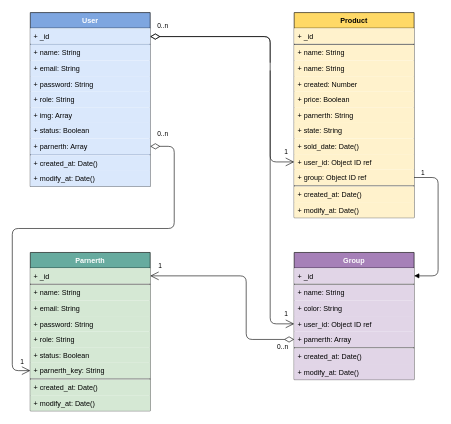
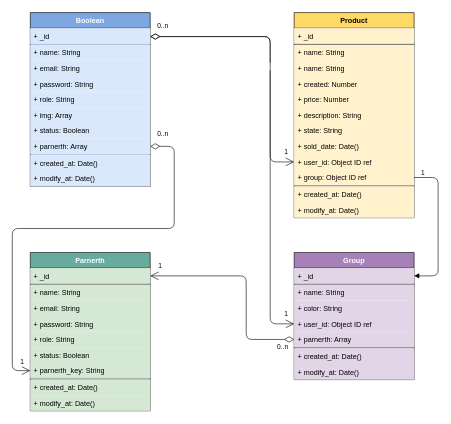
  <mxCell id="0" />
  <mxCell id="1" parent="0" />
- <mxCell id="2" value="User" style="swimlane;fontStyle=1;align=center;verticalAlign=top;childLayout=stackLayout;horizontal=1;startSize=26;horizontalStack=0;resizeParent=1;resizeParentMax=0;resizeLast=0;collapsible=1;marginBottom=0;fillColor=#7EA6E0;fontColor=#FFFFFF;" parent="1" vertex="1"><mxGeometry x="50" y="20" width="200" height="290" as="geometry" /></mxCell>
+ <mxCell id="2" value="Boolean" style="swimlane;fontStyle=1;align=center;verticalAlign=top;childLayout=stackLayout;horizontal=1;startSize=26;horizontalStack=0;resizeParent=1;resizeParentMax=0;resizeLast=0;collapsible=1;marginBottom=0;fillColor=#7EA6E0;fontColor=#FFFFFF;" parent="1" vertex="1"><mxGeometry x="50" y="20" width="200" height="290" as="geometry" /></mxCell>
  <mxCell id="3" value="+ _id" style="text;fillColor=#dae8fc;align=left;verticalAlign=top;spacingLeft=4;spacingRight=4;overflow=hidden;rotatable=0;points=[[0,0.5],[1,0.5]];portConstraint=eastwest;" parent="2" vertex="1"><mxGeometry y="26" width="200" height="26" as="geometry" /></mxCell>
  <mxCell id="4" value="" style="line;strokeWidth=1;align=left;verticalAlign=middle;spacingTop=-1;spacingLeft=3;spacingRight=3;rotatable=0;labelPosition=right;points=[];portConstraint=eastwest;fillColor=#dae8fc;strokeColor=#6c8ebf;" parent="2" vertex="1"><mxGeometry y="52" width="200" height="2" as="geometry" /></mxCell>
  <mxCell id="5" value="+ name: String" style="text;fillColor=#dae8fc;align=left;verticalAlign=top;spacingLeft=4;spacingRight=4;overflow=hidden;rotatable=0;points=[[0,0.5],[1,0.5]];portConstraint=eastwest;fontStyle=0" parent="2" vertex="1"><mxGeometry y="54" width="200" height="26" as="geometry" /></mxCell>
  <mxCell id="6" value="+ email: String" style="text;fillColor=#dae8fc;align=left;verticalAlign=top;spacingLeft=4;spacingRight=4;overflow=hidden;rotatable=0;points=[[0,0.5],[1,0.5]];portConstraint=eastwest;" parent="2" vertex="1"><mxGeometry y="80" width="200" height="26" as="geometry" /></mxCell>
  <mxCell id="7" value="+ password: String" style="text;fillColor=#dae8fc;align=left;verticalAlign=top;spacingLeft=4;spacingRight=4;overflow=hidden;rotatable=0;points=[[0,0.5],[1,0.5]];portConstraint=eastwest;" parent="2" vertex="1"><mxGeometry y="106" width="200" height="26" as="geometry" /></mxCell>
  <mxCell id="8" value="+ role: String" style="text;fillColor=#dae8fc;align=left;verticalAlign=top;spacingLeft=4;spacingRight=4;overflow=hidden;rotatable=0;points=[[0,0.5],[1,0.5]];portConstraint=eastwest;" parent="2" vertex="1"><mxGeometry y="132" width="200" height="26" as="geometry" /></mxCell>
  <mxCell id="9" value="+ img: Array" style="text;fillColor=#dae8fc;align=left;verticalAlign=top;spacingLeft=4;spacingRight=4;overflow=hidden;rotatable=0;points=[[0,0.5],[1,0.5]];portConstraint=eastwest;" parent="2" vertex="1"><mxGeometry y="158" width="200" height="26" as="geometry" /></mxCell>
  <mxCell id="10" value="+ status: Boolean" style="text;fillColor=#dae8fc;align=left;verticalAlign=top;spacingLeft=4;spacingRight=4;overflow=hidden;rotatable=0;points=[[0,0.5],[1,0.5]];portConstraint=eastwest;" parent="2" vertex="1"><mxGeometry y="184" width="200" height="26" as="geometry" /></mxCell>
  <mxCell id="11" value="+ parnerth: Array" style="text;fillColor=#dae8fc;align=left;verticalAlign=top;spacingLeft=4;spacingRight=4;overflow=hidden;rotatable=0;points=[[0,0.5],[1,0.5]];portConstraint=eastwest;" parent="2" vertex="1"><mxGeometry y="210" width="200" height="26" as="geometry" /></mxCell>
  <mxCell id="12" value="" style="line;strokeWidth=1;align=left;verticalAlign=middle;spacingTop=-1;spacingLeft=3;spacingRight=3;rotatable=0;labelPosition=right;points=[];portConstraint=eastwest;fillColor=#dae8fc;strokeColor=#6c8ebf;" parent="2" vertex="1"><mxGeometry y="236" width="200" height="2" as="geometry" /></mxCell>
  <mxCell id="13" value="+ created_at: Date()" style="text;fillColor=#dae8fc;align=left;verticalAlign=top;spacingLeft=4;spacingRight=4;overflow=hidden;rotatable=0;points=[[0,0.5],[1,0.5]];portConstraint=eastwest;fontStyle=0" parent="2" vertex="1"><mxGeometry y="238" width="200" height="26" as="geometry" /></mxCell>
  <mxCell id="14" value="+ modify_at: Date()" style="text;fillColor=#dae8fc;align=left;verticalAlign=top;spacingLeft=4;spacingRight=4;overflow=hidden;rotatable=0;points=[[0,0.5],[1,0.5]];portConstraint=eastwest;fontStyle=0" parent="2" vertex="1"><mxGeometry y="264" width="200" height="26" as="geometry" /></mxCell>
  <mxCell id="15" value="Parnerth" style="swimlane;fontStyle=1;align=center;verticalAlign=top;childLayout=stackLayout;horizontal=1;startSize=26;horizontalStack=0;resizeParent=1;resizeParentMax=0;resizeLast=0;collapsible=1;marginBottom=0;fillColor=#67AB9F;fontColor=#FFFFFF;" parent="1" vertex="1"><mxGeometry x="50" y="420" width="200" height="264" as="geometry"><mxRectangle x="480" y="80" width="80" height="26" as="alternateBounds" /></mxGeometry></mxCell>
  <mxCell id="16" value="+ _id" style="text;fillColor=#d5e8d4;align=left;verticalAlign=top;spacingLeft=4;spacingRight=4;overflow=hidden;rotatable=0;points=[[0,0.5],[1,0.5]];portConstraint=eastwest;" parent="15" vertex="1"><mxGeometry y="26" width="200" height="26" as="geometry" /></mxCell>
  <mxCell id="17" value="" style="line;strokeWidth=1;fillColor=none;align=left;verticalAlign=middle;spacingTop=-1;spacingLeft=3;spacingRight=3;rotatable=0;labelPosition=right;points=[];portConstraint=eastwest;" parent="15" vertex="1"><mxGeometry y="52" width="200" height="2" as="geometry" /></mxCell>
  <mxCell id="18" value="+ name: String" style="text;fillColor=#d5e8d4;align=left;verticalAlign=top;spacingLeft=4;spacingRight=4;overflow=hidden;rotatable=0;points=[[0,0.5],[1,0.5]];portConstraint=eastwest;fontStyle=0;" parent="15" vertex="1"><mxGeometry y="54" width="200" height="26" as="geometry" /></mxCell>
  <mxCell id="19" value="+ email: String" style="text;fillColor=#d5e8d4;align=left;verticalAlign=top;spacingLeft=4;spacingRight=4;overflow=hidden;rotatable=0;points=[[0,0.5],[1,0.5]];portConstraint=eastwest;fontStyle=0;" parent="15" vertex="1"><mxGeometry y="80" width="200" height="26" as="geometry" /></mxCell>
  <mxCell id="20" value="+ password: String" style="text;fillColor=#d5e8d4;align=left;verticalAlign=top;spacingLeft=4;spacingRight=4;overflow=hidden;rotatable=0;points=[[0,0.5],[1,0.5]];portConstraint=eastwest;fontStyle=0;" parent="15" vertex="1"><mxGeometry y="106" width="200" height="26" as="geometry" /></mxCell>
  <mxCell id="21" value="+ role: String" style="text;fillColor=#d5e8d4;align=left;verticalAlign=top;spacingLeft=4;spacingRight=4;overflow=hidden;rotatable=0;points=[[0,0.5],[1,0.5]];portConstraint=eastwest;fontStyle=0;" parent="15" vertex="1"><mxGeometry y="132" width="200" height="26" as="geometry" /></mxCell>
  <mxCell id="22" value="+ status: Boolean" style="text;fillColor=#d5e8d4;align=left;verticalAlign=top;spacingLeft=4;spacingRight=4;overflow=hidden;rotatable=0;points=[[0,0.5],[1,0.5]];portConstraint=eastwest;fontStyle=0;" parent="15" vertex="1"><mxGeometry y="158" width="200" height="26" as="geometry" /></mxCell>
  <mxCell id="23" value="+ parnerth_key: String" style="text;fillColor=#d5e8d4;align=left;verticalAlign=top;spacingLeft=4;spacingRight=4;overflow=hidden;rotatable=0;points=[[0,0.5],[1,0.5]];portConstraint=eastwest;fontStyle=0;" parent="15" vertex="1"><mxGeometry y="184" width="200" height="26" as="geometry" /></mxCell>
  <mxCell id="24" value="" style="line;strokeWidth=1;fillColor=none;align=left;verticalAlign=middle;spacingTop=-1;spacingLeft=3;spacingRight=3;rotatable=0;labelPosition=right;points=[];portConstraint=eastwest;" parent="15" vertex="1"><mxGeometry y="210" width="200" height="2" as="geometry" /></mxCell>
  <mxCell id="25" value="+ created_at: Date()" style="text;fillColor=#d5e8d4;align=left;verticalAlign=top;spacingLeft=4;spacingRight=4;overflow=hidden;rotatable=0;points=[[0,0.5],[1,0.5]];portConstraint=eastwest;fontStyle=0;" parent="15" vertex="1"><mxGeometry y="212" width="200" height="26" as="geometry" /></mxCell>
  <mxCell id="26" value="+ modify_at: Date()" style="text;fillColor=#d5e8d4;align=left;verticalAlign=top;spacingLeft=4;spacingRight=4;overflow=hidden;rotatable=0;points=[[0,0.5],[1,0.5]];portConstraint=eastwest;fontStyle=0;" parent="15" vertex="1"><mxGeometry y="238" width="200" height="26" as="geometry" /></mxCell>
  <mxCell id="27" value="Group" style="swimlane;fontStyle=1;align=center;verticalAlign=top;childLayout=stackLayout;horizontal=1;startSize=26;horizontalStack=0;resizeParent=1;resizeParentMax=0;resizeLast=0;collapsible=1;marginBottom=0;fontColor=#FFFFFF;fillColor=#A680B8;" parent="1" vertex="1"><mxGeometry x="490" y="420" width="200" height="212" as="geometry" /></mxCell>
  <mxCell id="28" value="+ _id" style="text;fillColor=#e1d5e7;align=left;verticalAlign=top;spacingLeft=4;spacingRight=4;overflow=hidden;rotatable=0;points=[[0,0.5],[1,0.5]];portConstraint=eastwest;" parent="27" vertex="1"><mxGeometry y="26" width="200" height="26" as="geometry" /></mxCell>
  <mxCell id="29" value="" style="line;strokeWidth=1;fillColor=none;align=left;verticalAlign=middle;spacingTop=-1;spacingLeft=3;spacingRight=3;rotatable=0;labelPosition=right;points=[];portConstraint=eastwest;" parent="27" vertex="1"><mxGeometry y="52" width="200" height="2" as="geometry" /></mxCell>
  <mxCell id="30" value="+ name: String" style="text;fillColor=#e1d5e7;align=left;verticalAlign=top;spacingLeft=4;spacingRight=4;overflow=hidden;rotatable=0;points=[[0,0.5],[1,0.5]];portConstraint=eastwest;fontStyle=0;" parent="27" vertex="1"><mxGeometry y="54" width="200" height="26" as="geometry" /></mxCell>
  <mxCell id="31" value="+ color: String" style="text;fillColor=#e1d5e7;align=left;verticalAlign=top;spacingLeft=4;spacingRight=4;overflow=hidden;rotatable=0;points=[[0,0.5],[1,0.5]];portConstraint=eastwest;fontStyle=0;" parent="27" vertex="1"><mxGeometry y="80" width="200" height="26" as="geometry" /></mxCell>
  <mxCell id="32" value="+ user_id: Object ID ref" style="text;fillColor=#e1d5e7;align=left;verticalAlign=top;spacingLeft=4;spacingRight=4;overflow=hidden;rotatable=0;points=[[0,0.5],[1,0.5]];portConstraint=eastwest;fontStyle=0;" parent="27" vertex="1"><mxGeometry y="106" width="200" height="26" as="geometry" /></mxCell>
  <mxCell id="33" value="+ parnerth: Array" style="text;fillColor=#e1d5e7;align=left;verticalAlign=top;spacingLeft=4;spacingRight=4;overflow=hidden;rotatable=0;points=[[0,0.5],[1,0.5]];portConstraint=eastwest;" parent="27" vertex="1"><mxGeometry y="132" width="200" height="26" as="geometry" /></mxCell>
  <mxCell id="34" value="" style="line;strokeWidth=1;fillColor=none;align=left;verticalAlign=middle;spacingTop=-1;spacingLeft=3;spacingRight=3;rotatable=0;labelPosition=right;points=[];portConstraint=eastwest;" parent="27" vertex="1"><mxGeometry y="158" width="200" height="2" as="geometry" /></mxCell>
  <mxCell id="35" value="+ created_at: Date()" style="text;fillColor=#e1d5e7;align=left;verticalAlign=top;spacingLeft=4;spacingRight=4;overflow=hidden;rotatable=0;points=[[0,0.5],[1,0.5]];portConstraint=eastwest;fontStyle=0;" parent="27" vertex="1"><mxGeometry y="160" width="200" height="26" as="geometry" /></mxCell>
  <mxCell id="36" value="+ modify_at: Date()" style="text;fillColor=#e1d5e7;align=left;verticalAlign=top;spacingLeft=4;spacingRight=4;overflow=hidden;rotatable=0;points=[[0,0.5],[1,0.5]];portConstraint=eastwest;fontStyle=0;" parent="27" vertex="1"><mxGeometry y="186" width="200" height="26" as="geometry" /></mxCell>
  <mxCell id="37" value="Product" style="swimlane;fontStyle=1;align=center;verticalAlign=top;childLayout=stackLayout;horizontal=1;startSize=26;horizontalStack=0;resizeParent=1;resizeParentMax=0;resizeLast=0;collapsible=1;marginBottom=0;fillColor=#FFD966;" parent="1" vertex="1"><mxGeometry x="490" y="20" width="200" height="342" as="geometry" /></mxCell>
  <mxCell id="38" value="+ _id" style="text;fillColor=#fff2cc;align=left;verticalAlign=top;spacingLeft=4;spacingRight=4;overflow=hidden;rotatable=0;points=[[0,0.5],[1,0.5]];portConstraint=eastwest;" parent="37" vertex="1"><mxGeometry y="26" width="200" height="26" as="geometry" /></mxCell>
  <mxCell id="39" value="" style="line;strokeWidth=1;fillColor=none;align=left;verticalAlign=middle;spacingTop=-1;spacingLeft=3;spacingRight=3;rotatable=0;labelPosition=right;points=[];portConstraint=eastwest;" parent="37" vertex="1"><mxGeometry y="52" width="200" height="2" as="geometry" /></mxCell>
  <mxCell id="40" value="+ name: String" style="text;fillColor=#fff2cc;align=left;verticalAlign=top;spacingLeft=4;spacingRight=4;overflow=hidden;rotatable=0;points=[[0,0.5],[1,0.5]];portConstraint=eastwest;fontStyle=0;" parent="37" vertex="1"><mxGeometry y="54" width="200" height="26" as="geometry" /></mxCell>
  <mxCell id="41" value="+ name: String" style="text;fillColor=#fff2cc;align=left;verticalAlign=top;spacingLeft=4;spacingRight=4;overflow=hidden;rotatable=0;points=[[0,0.5],[1,0.5]];portConstraint=eastwest;fontStyle=0;" parent="37" vertex="1"><mxGeometry y="80" width="200" height="26" as="geometry" /></mxCell>
  <mxCell id="42" value="+ created: Number" style="text;fillColor=#fff2cc;align=left;verticalAlign=top;spacingLeft=4;spacingRight=4;overflow=hidden;rotatable=0;points=[[0,0.5],[1,0.5]];portConstraint=eastwest;" parent="37" vertex="1"><mxGeometry y="106" width="200" height="26" as="geometry" /></mxCell>
- <mxCell id="43" value="+ price: Boolean" style="text;fillColor=#fff2cc;align=left;verticalAlign=top;spacingLeft=4;spacingRight=4;overflow=hidden;rotatable=0;points=[[0,0.5],[1,0.5]];portConstraint=eastwest;" parent="37" vertex="1"><mxGeometry y="132" width="200" height="26" as="geometry" /></mxCell>
- <mxCell id="44" value="+ parnerth: String" style="text;fillColor=#fff2cc;align=left;verticalAlign=top;spacingLeft=4;spacingRight=4;overflow=hidden;rotatable=0;points=[[0,0.5],[1,0.5]];portConstraint=eastwest;" parent="37" vertex="1"><mxGeometry y="158" width="200" height="26" as="geometry" /></mxCell>
+ <mxCell id="43" value="+ price: Number" style="text;fillColor=#fff2cc;align=left;verticalAlign=top;spacingLeft=4;spacingRight=4;overflow=hidden;rotatable=0;points=[[0,0.5],[1,0.5]];portConstraint=eastwest;" parent="37" vertex="1"><mxGeometry y="132" width="200" height="26" as="geometry" /></mxCell>
+ <mxCell id="44" value="+ description: String" style="text;fillColor=#fff2cc;align=left;verticalAlign=top;spacingLeft=4;spacingRight=4;overflow=hidden;rotatable=0;points=[[0,0.5],[1,0.5]];portConstraint=eastwest;" parent="37" vertex="1"><mxGeometry y="158" width="200" height="26" as="geometry" /></mxCell>
  <mxCell id="45" value="+ state: String" style="text;fillColor=#fff2cc;align=left;verticalAlign=top;spacingLeft=4;spacingRight=4;overflow=hidden;rotatable=0;points=[[0,0.5],[1,0.5]];portConstraint=eastwest;" parent="37" vertex="1"><mxGeometry y="184" width="200" height="26" as="geometry" /></mxCell>
  <mxCell id="46" value="+ sold_date: Date()" style="text;fillColor=#fff2cc;align=left;verticalAlign=top;spacingLeft=4;spacingRight=4;overflow=hidden;rotatable=0;points=[[0,0.5],[1,0.5]];portConstraint=eastwest;" parent="37" vertex="1"><mxGeometry y="210" width="200" height="26" as="geometry" /></mxCell>
  <mxCell id="47" value="+ user_id: Object ID ref" style="text;fillColor=#fff2cc;align=left;verticalAlign=top;spacingLeft=4;spacingRight=4;overflow=hidden;rotatable=0;points=[[0,0.5],[1,0.5]];portConstraint=eastwest;fontStyle=0;" parent="37" vertex="1"><mxGeometry y="236" width="200" height="26" as="geometry" /></mxCell>
  <mxCell id="48" value="+ group: Object ID ref" style="text;fillColor=#fff2cc;align=left;verticalAlign=top;spacingLeft=4;spacingRight=4;overflow=hidden;rotatable=0;points=[[0,0.5],[1,0.5]];portConstraint=eastwest;" parent="37" vertex="1"><mxGeometry y="262" width="200" height="26" as="geometry" /></mxCell>
  <mxCell id="49" value="" style="line;strokeWidth=1;fillColor=none;align=left;verticalAlign=middle;spacingTop=-1;spacingLeft=3;spacingRight=3;rotatable=0;labelPosition=right;points=[];portConstraint=eastwest;" parent="37" vertex="1"><mxGeometry y="288" width="200" height="2" as="geometry" /></mxCell>
  <mxCell id="50" value="+ created_at: Date()" style="text;fillColor=#fff2cc;align=left;verticalAlign=top;spacingLeft=4;spacingRight=4;overflow=hidden;rotatable=0;points=[[0,0.5],[1,0.5]];portConstraint=eastwest;fontStyle=0;" parent="37" vertex="1"><mxGeometry y="290" width="200" height="26" as="geometry" /></mxCell>
  <mxCell id="51" value="+ modify_at: Date()" style="text;fillColor=#fff2cc;align=left;verticalAlign=top;spacingLeft=4;spacingRight=4;overflow=hidden;rotatable=0;points=[[0,0.5],[1,0.5]];portConstraint=eastwest;fontStyle=0;" parent="37" vertex="1"><mxGeometry y="316" width="200" height="26" as="geometry" /></mxCell>
  <mxCell id="52" value="Relation" style="endArrow=open;html=1;endSize=12;startArrow=diamondThin;startSize=14;startFill=0;edgeStyle=orthogonalEdgeStyle;fontColor=#FFFFFF;entryX=0;entryY=0.5;entryDx=0;entryDy=0;" parent="1" target="47" edge="1"><mxGeometry x="-0.109" y="-50" relative="1" as="geometry"><mxPoint x="250" y="60" as="sourcePoint" /><mxPoint x="410" y="60" as="targetPoint" /><Array as="points"><mxPoint x="450" y="60" /><mxPoint x="450" y="269" /></Array><mxPoint x="50" y="50" as="offset" /></mxGeometry></mxCell>
  <mxCell id="53" value="1" style="edgeLabel;resizable=0;html=1;align=right;verticalAlign=top;" parent="52" connectable="0" vertex="1"><mxGeometry x="1" relative="1" as="geometry"><mxPoint x="-10" y="-29" as="offset" /></mxGeometry></mxCell>
  <mxCell id="54" value="Relation" style="endArrow=open;html=1;endSize=12;startArrow=diamondThin;startSize=14;startFill=0;edgeStyle=orthogonalEdgeStyle;fontColor=#FFFFFF;entryX=0;entryY=0.5;entryDx=0;entryDy=0;exitX=1;exitY=0.5;exitDx=0;exitDy=0;" parent="1" source="11" target="23" edge="1"><mxGeometry y="-10" relative="1" as="geometry"><mxPoint x="330" y="330" as="sourcePoint" /><mxPoint x="10" y="617" as="targetPoint" /><Array as="points"><mxPoint x="290" y="243" /><mxPoint x="290" y="380" /><mxPoint x="20" y="380" /><mxPoint x="20" y="617" /></Array><mxPoint as="offset" /></mxGeometry></mxCell>
  <mxCell id="55" value="0..n" style="edgeLabel;resizable=0;html=1;align=left;verticalAlign=top;" parent="54" connectable="0" vertex="1"><mxGeometry x="-1" relative="1" as="geometry"><mxPoint x="10" y="-33" as="offset" /></mxGeometry></mxCell>
  <mxCell id="56" value="1" style="edgeLabel;resizable=0;html=1;align=right;verticalAlign=top;" parent="54" connectable="0" vertex="1"><mxGeometry x="1" relative="1" as="geometry"><mxPoint x="-10" y="-27" as="offset" /></mxGeometry></mxCell>
  <mxCell id="57" value="Relation" style="endArrow=open;html=1;endSize=12;startArrow=diamondThin;startSize=14;startFill=0;edgeStyle=orthogonalEdgeStyle;fontColor=#FFFFFF;entryX=0;entryY=0.5;entryDx=0;entryDy=0;" parent="1" target="32" edge="1"><mxGeometry x="-0.722" y="-20" relative="1" as="geometry"><mxPoint x="250" y="60" as="sourcePoint" /><mxPoint x="420" y="160" as="targetPoint" /><Array as="points"><mxPoint x="450" y="60" /><mxPoint x="450" y="539" /></Array><mxPoint as="offset" /></mxGeometry></mxCell>
  <mxCell id="58" value="0..n" style="edgeLabel;resizable=0;html=1;align=left;verticalAlign=top;" parent="57" connectable="0" vertex="1"><mxGeometry x="-1" relative="1" as="geometry"><mxPoint x="10" y="-30" as="offset" /></mxGeometry></mxCell>
  <mxCell id="59" value="1" style="edgeLabel;resizable=0;html=1;align=right;verticalAlign=top;" parent="57" connectable="0" vertex="1"><mxGeometry x="1" relative="1" as="geometry"><mxPoint x="-10" y="-29" as="offset" /></mxGeometry></mxCell>
  <mxCell id="60" value="name" style="endArrow=block;endFill=1;html=1;edgeStyle=orthogonalEdgeStyle;align=left;verticalAlign=top;fontColor=#FFFFFF;entryX=1;entryY=0.5;entryDx=0;entryDy=0;exitX=1;exitY=0.5;exitDx=0;exitDy=0;" parent="1" source="48" target="28" edge="1"><mxGeometry x="-1" relative="1" as="geometry"><mxPoint x="690" y="300" as="sourcePoint" /><mxPoint x="750" y="460" as="targetPoint" /><Array as="points"><mxPoint x="730" y="295" /><mxPoint x="730" y="459" /></Array></mxGeometry></mxCell>
  <mxCell id="61" value="1" style="edgeLabel;resizable=0;html=1;align=left;verticalAlign=bottom;" parent="60" connectable="0" vertex="1"><mxGeometry x="-1" relative="1" as="geometry"><mxPoint x="10" as="offset" /></mxGeometry></mxCell>
  <mxCell id="62" value="Relation" style="endArrow=open;html=1;endSize=12;startArrow=diamondThin;startSize=14;startFill=0;edgeStyle=orthogonalEdgeStyle;fontColor=#FFFFFF;exitX=0;exitY=0.5;exitDx=0;exitDy=0;entryX=1;entryY=0.5;entryDx=0;entryDy=0;" parent="1" source="33" target="16" edge="1"><mxGeometry x="0.538" y="21" relative="1" as="geometry"><mxPoint x="250" y="460" as="sourcePoint" /><mxPoint x="290" y="565" as="targetPoint" /><Array as="points"><mxPoint x="410" y="565" /><mxPoint x="410" y="459" /></Array><mxPoint as="offset" /></mxGeometry></mxCell>
  <mxCell id="63" value="0..n" style="edgeLabel;resizable=0;html=1;align=left;verticalAlign=top;" parent="62" connectable="0" vertex="1"><mxGeometry x="-1" relative="1" as="geometry"><mxPoint x="-30" as="offset" /></mxGeometry></mxCell>
  <mxCell id="64" value="1" style="edgeLabel;resizable=0;html=1;align=right;verticalAlign=top;" parent="62" connectable="0" vertex="1"><mxGeometry x="1" relative="1" as="geometry"><mxPoint x="20" y="-29" as="offset" /></mxGeometry></mxCell>
